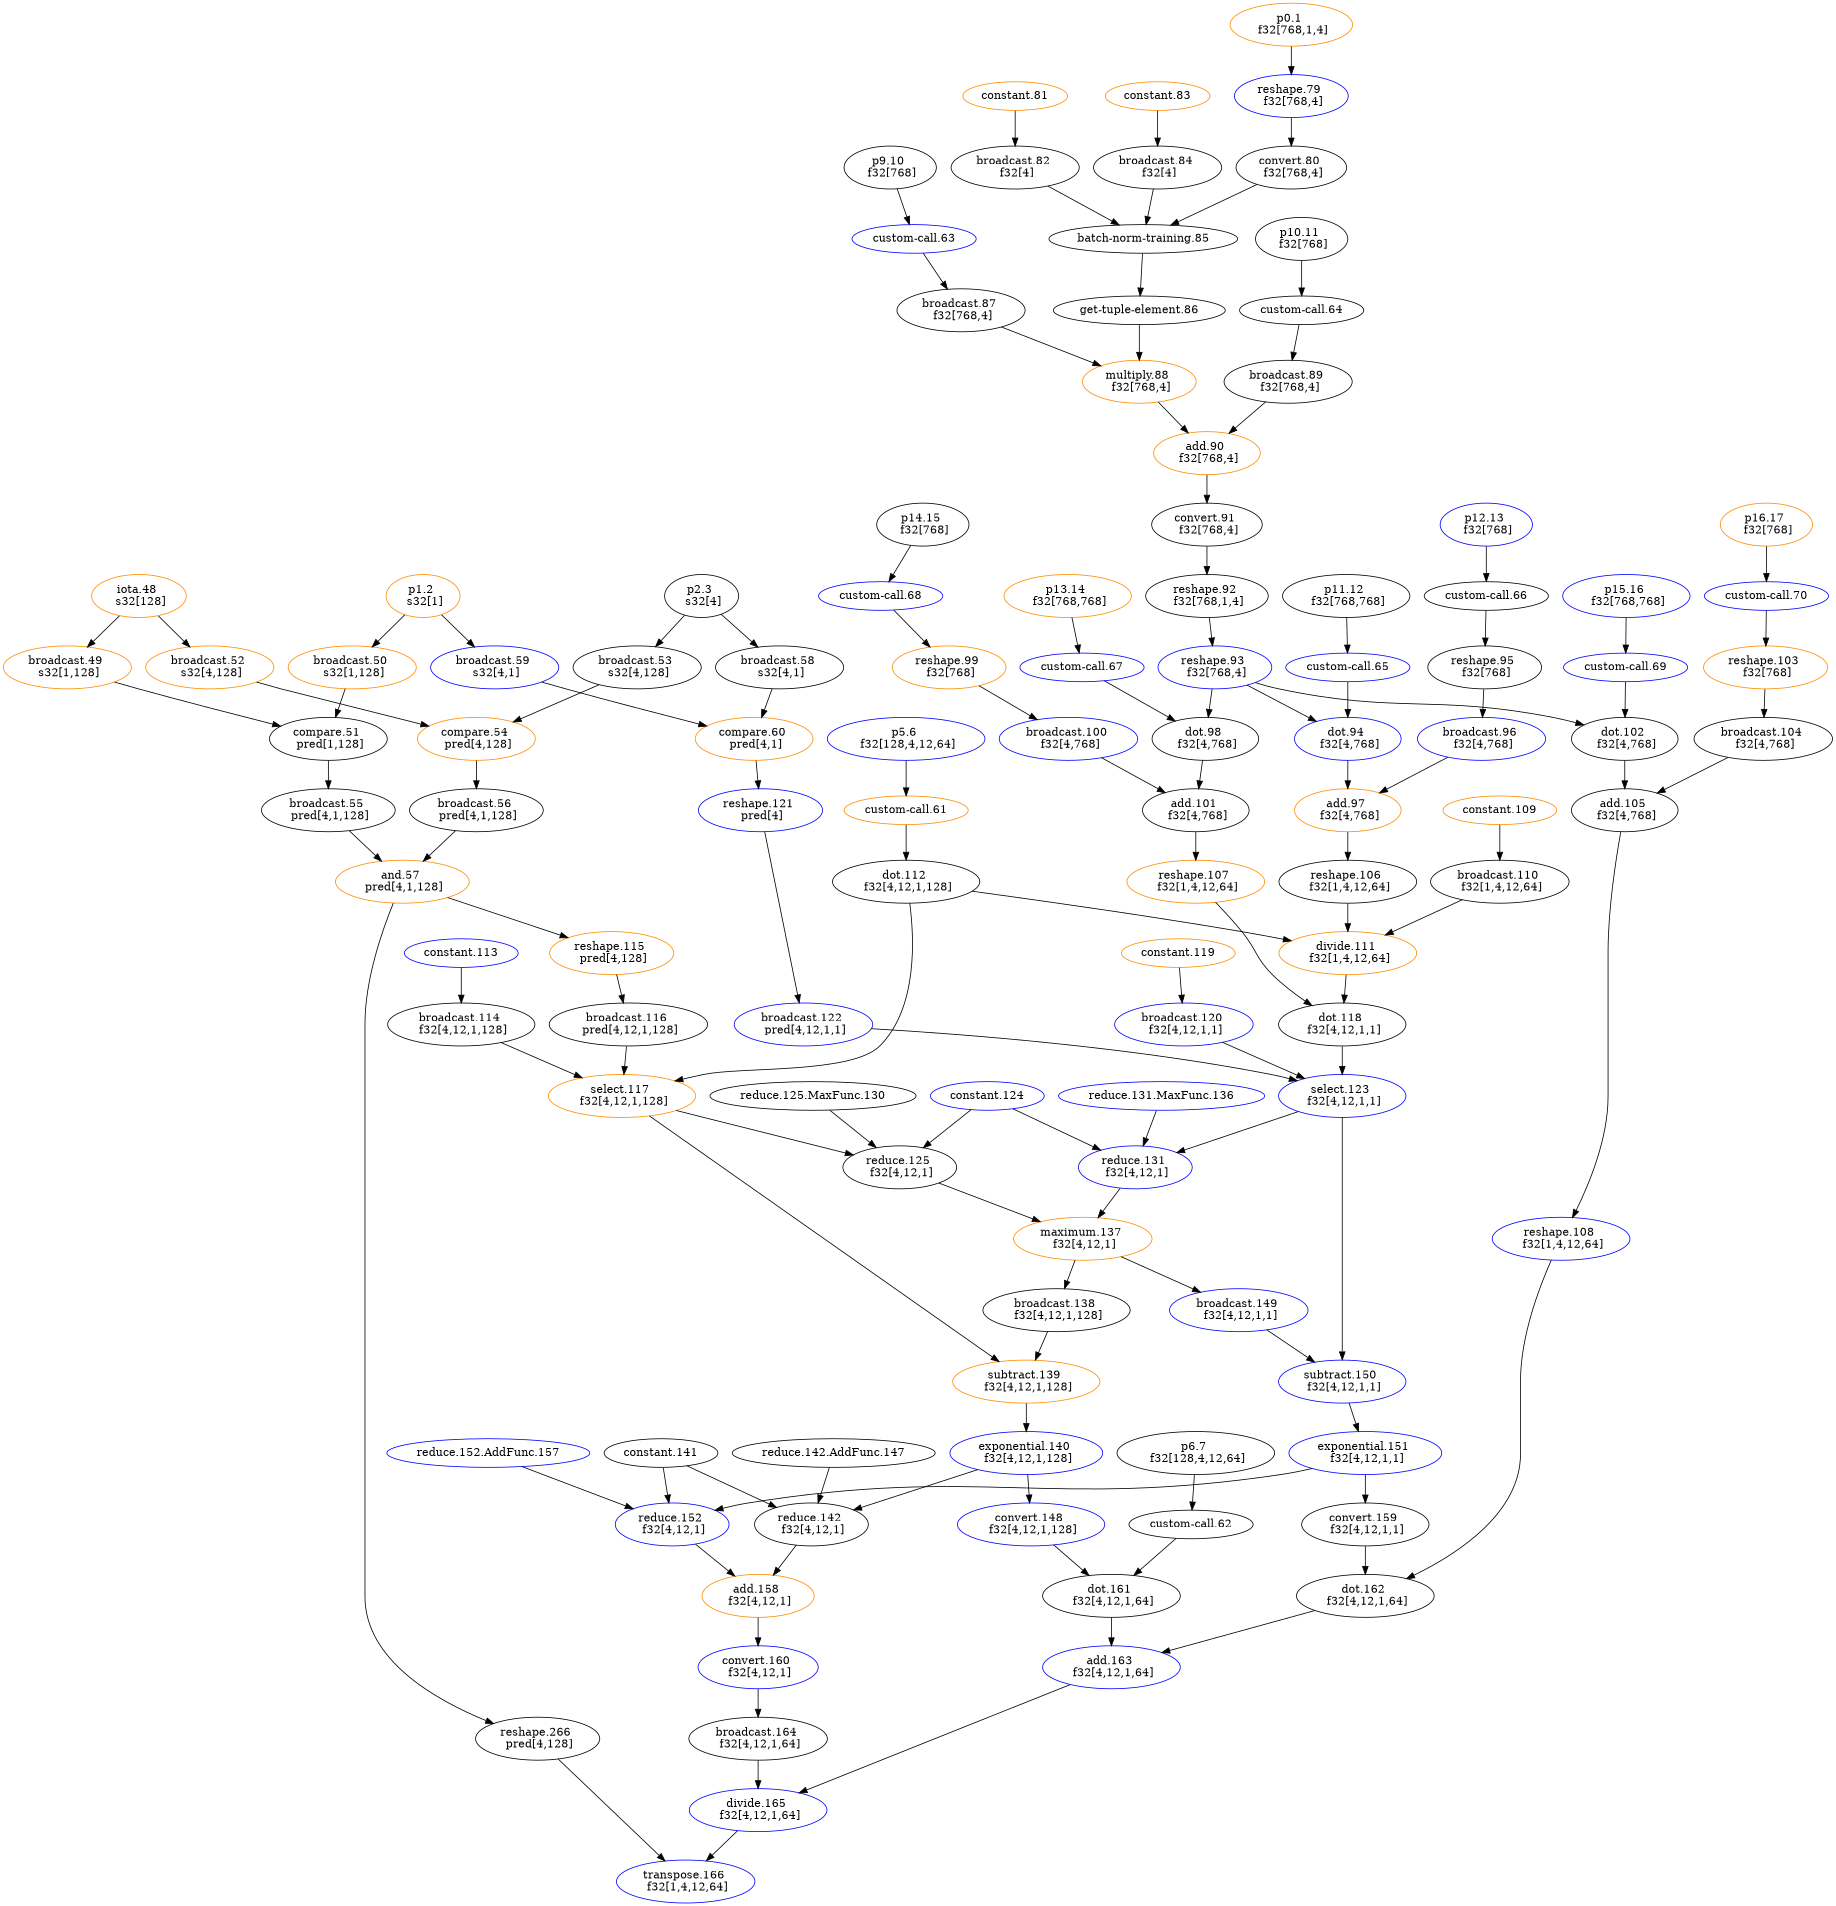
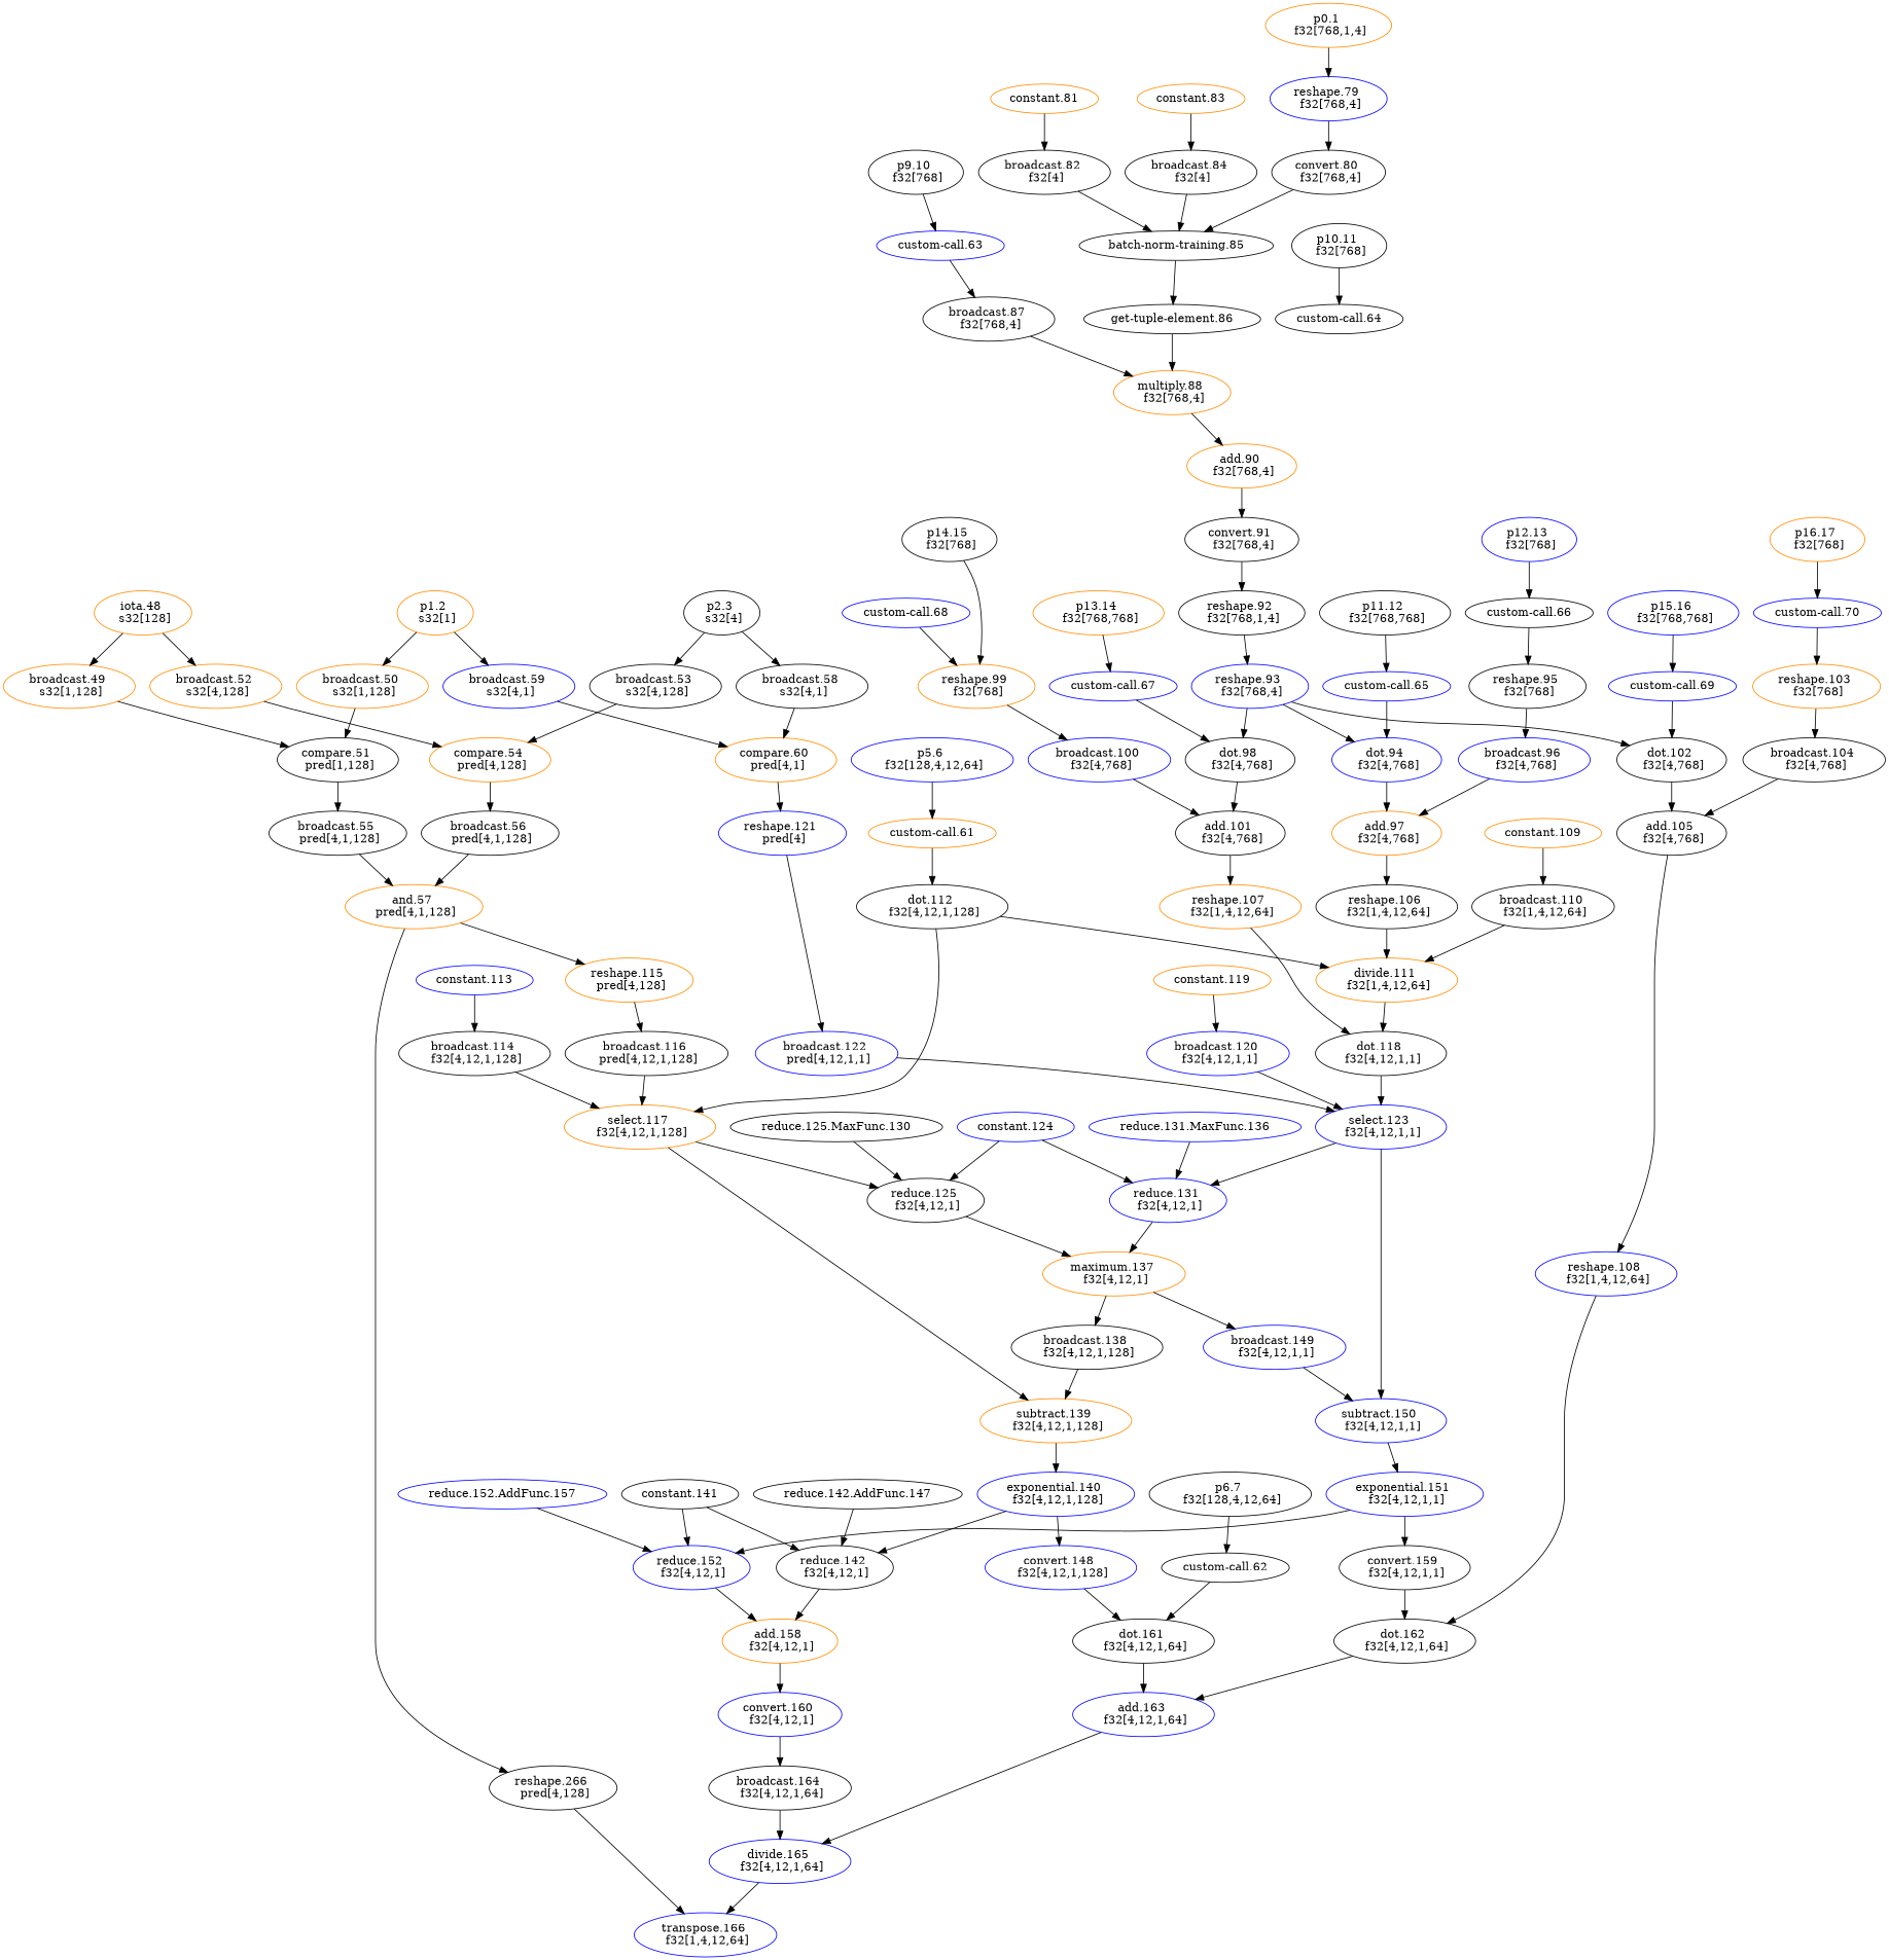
  digraph {
    node [color=black]
    n1 [color=darkorange label="iota.48 \n s32[128]"]
    n2 [color=darkorange label="broadcast.49 \n s32[1,128]"]
    n3 [color=darkorange label="broadcast.52 \n s32[4,128]"]
    n4 [label="compare.51 \n pred[1,128]"]
    n5 [color=darkorange label="compare.54 \n pred[4,128]"]
    n6 [label="broadcast.55 \n pred[4,1,128]"]
    n7 [color=darkorange label="p1.2 \n s32[1]"]
    n8 [color=darkorange label="broadcast.50 \n s32[1,128]"]
    n9 [color=blue label="broadcast.59 \n s32[4,1]"]
    n10 [color=darkorange label="compare.60 \n pred[4,1]"]
    n11 [color=darkorange label="and.57 \n pred[4,1,128]"]
    n12 [label="reshape.266 \n pred[4,128]"]
    n13 [color=darkorange label="reshape.115 \n pred[4,128]"]
    n14 [label="broadcast.56 \n pred[4,1,128]"]
    n15 [label="p2.3 \n s32[4]"]
    n16 [label="broadcast.53 \n s32[4,128]"]
    n17 [label="broadcast.58 \n s32[4,1]"]
    n18 [color=blue label="transpose.166 \n f32[1,4,12,64]"]
    n19 [label="broadcast.116 \n pred[4,12,1,128]"]
    n20 [color=darkorange label="select.117 \n f32[4,12,1,128]"]
    n21 [label="reduce.125 \n f32[4,12,1]"]
    n22 [color=darkorange label="subtract.139 \n f32[4,12,1,128]"]
    n23 [color=darkorange label="p0.1 \n f32[768,1,4]"]
    n24 [color=blue label="reshape.79 \n f32[768,4]"]
    n25 [label="convert.80 \n f32[768,4]"]
    "batch-norm-training.85"
    "get-tuple-element.86"
    n28 [label="broadcast.82 \n f32[4]"]
    n29 [label="broadcast.84 \n f32[4]"]
    n30 [label="p9.10 \n f32[768]"]
    "custom-call.63" [color=blue]
    n32 [label="broadcast.87 \n f32[768,4]"]
    n33 [color=darkorange label="multiply.88 \n f32[768,4]"]
    n34 [color=darkorange label="add.90 \n f32[768,4]"]
    n35 [label="convert.91 \n f32[768,4]"]
    n36 [label="p10.11 \n f32[768]"]
    "custom-call.64"
-   n38 [label="broadcast.89 \n f32[768,4]"]
    n39 [label="reshape.92 \n f32[768,1,4]"]
    n40 [color=blue label="reshape.93 \n f32[768,4]"]
    n41 [color=blue label="dot.94 \n f32[4,768]"]
    n42 [label="dot.98 \n f32[4,768]"]
    n43 [label="dot.102 \n f32[4,768]"]
    n44 [color=darkorange label="add.97 \n f32[4,768]"]
    n45 [label="add.101 \n f32[4,768]"]
    n46 [label="add.105 \n f32[4,768]"]
    n47 [label="p11.12 \n f32[768,768]"]
    "custom-call.65" [color=blue]
    n49 [label="reshape.106 \n f32[1,4,12,64]"]
    n50 [color=blue label="p12.13 \n f32[768]"]
    "custom-call.66"
    n52 [label="reshape.95 \n f32[768]"]
    n53 [color=blue label="broadcast.96 \n f32[4,768]"]
    n54 [color=darkorange label="divide.111 \n f32[1,4,12,64]"]
    n55 [label="dot.118 \n f32[4,12,1,1]"]
    n56 [label="broadcast.110 \n f32[1,4,12,64]"]
    n57 [label="dot.112 \n f32[4,12,1,128]"]
    n58 [color=blue label="select.123 \n f32[4,12,1,1]"]
    n59 [color=blue label="p5.6 \n f32[128,4,12,64]"]
    "custom-call.61" [color=darkorange]
    n61 [label="broadcast.114 \n f32[4,12,1,128]"]
    n62 [color=darkorange label="maximum.137 \n f32[4,12,1]"]
    n63 [color=blue label="exponential.140 \n f32[4,12,1,128]"]
    n64 [label="broadcast.138 \n f32[4,12,1,128]"]
    n65 [color=blue label="broadcast.149 \n f32[4,12,1,1]"]
    n66 [color=blue label="reshape.121 \n pred[4]"]
    n67 [color=blue label="broadcast.122 \n pred[4,12,1,1]"]
    n68 [color=blue label="reduce.131 \n f32[4,12,1]"]
    n69 [color=blue label="subtract.150 \n f32[4,12,1,1]"]
    n70 [color=darkorange label="p13.14 \n f32[768,768]"]
    "custom-call.67" [color=blue]
    n72 [color=darkorange label="reshape.107 \n f32[1,4,12,64]"]
    n73 [label="p14.15 \n f32[768]"]
    "custom-call.68" [color=blue]
    n75 [color=darkorange label="reshape.99 \n f32[768]"]
    n76 [color=blue label="broadcast.100 \n f32[4,768]"]
    n77 [color=blue label="broadcast.120 \n f32[4,12,1,1]"]
    n78 [color=blue label="exponential.151 \n f32[4,12,1,1]"]
    n79 [color=blue label="convert.148 \n f32[4,12,1,128]"]
    n80 [label="reduce.142 \n f32[4,12,1]"]
    n81 [label="dot.161 \n f32[4,12,1,64]"]
    n82 [color=darkorange label="add.158 \n f32[4,12,1]"]
    n83 [color=blue label="add.163 \n f32[4,12,1,64]"]
    n84 [label="p6.7 \n f32[128,4,12,64]"]
    "custom-call.62"
    n86 [color=blue label="divide.165 \n f32[4,12,1,64]"]
    n87 [label="convert.159 \n f32[4,12,1,1]"]
    n88 [color=blue label="reduce.152 \n f32[4,12,1]"]
    n89 [label="dot.162 \n f32[4,12,1,64]"]
    n90 [color=blue label="p15.16 \n f32[768,768]"]
    "custom-call.69" [color=blue]
    n92 [color=blue label="reshape.108 \n f32[1,4,12,64]"]
    n93 [color=darkorange label="p16.17 \n f32[768]"]
    "custom-call.70" [color=blue]
    n95 [color=darkorange label="reshape.103 \n f32[768]"]
    n96 [label="broadcast.104 \n f32[4,768]"]
    n97 [color=blue label="convert.160 \n f32[4,12,1]"]
    n98 [label="broadcast.164 \n f32[4,12,1,64]"]
    "constant.81" [color=darkorange]
    "constant.83" [color=darkorange]
    "constant.109" [color=darkorange]
    "constant.113" [color=blue]
    "constant.124" [color=blue]
    "reduce.125.MaxFunc.130"
    "constant.119" [color=darkorange]
    "reduce.131.MaxFunc.136" [color=blue]
    "constant.141"
    "reduce.142.AddFunc.147"
    "reduce.152.AddFunc.157" [color=blue]
    n1 -> n2
    n1 -> n3
    n2 -> n4
    n3 -> n5
    n4 -> n6
    n5 -> n14
    n6 -> n11
    n7 -> n8
    n7 -> n9
    n8 -> n4
    n9 -> n10
    n10 -> n66
    n11 -> n12
    n11 -> n13
    n12 -> n18
    n13 -> n19
    n14 -> n11
    n15 -> n16
    n15 -> n17
    n16 -> n5
    n17 -> n10
    n19 -> n20
    n20 -> n21
    n20 -> n22
    n21 -> n62
    n22 -> n63
    n23 -> n24
    n24 -> n25
    n25 -> "batch-norm-training.85"
    "batch-norm-training.85" -> "get-tuple-element.86"
    "get-tuple-element.86" -> n33
    n28 -> "batch-norm-training.85"
    n29 -> "batch-norm-training.85"
    n30 -> "custom-call.63"
    "custom-call.63" -> n32
    n32 -> n33
    n33 -> n34
    n34 -> n35
    n35 -> n39
    n36 -> "custom-call.64"
-   "custom-call.64" -> n38
-   n38 -> n34
    n39 -> n40
    n40 -> n41
    n40 -> n42
    n40 -> n43
    n41 -> n44
    n42 -> n45
    n43 -> n46
    n44 -> n49
    n45 -> n72
    n46 -> n92
    n47 -> "custom-call.65"
    "custom-call.65" -> n41
    n49 -> n54
    n50 -> "custom-call.66"
    "custom-call.66" -> n52
    n52 -> n53
    n53 -> n44
    n54 -> n55
    n55 -> n58
    n56 -> n54
    n57 -> n20
    n57 -> n54
    n58 -> n68
    n58 -> n69
    n59 -> "custom-call.61"
    "custom-call.61" -> n57
    n61 -> n20
    n62 -> n64
    n62 -> n65
    n63 -> n79
    n63 -> n80
    n64 -> n22
    n65 -> n69
    n66 -> n67
    n67 -> n58
    n68 -> n62
    n69 -> n78
    n70 -> "custom-call.67"
    "custom-call.67" -> n42
    n72 -> n55
-   n73 -> "custom-call.68"
+   n73 -> n75
    "custom-call.68" -> n75
    n75 -> n76
    n76 -> n45
    n77 -> n58
    n78 -> n87
    n78 -> n88
    n79 -> n81
    n80 -> n82
    n81 -> n83
    n82 -> n97
    n83 -> n86
    n84 -> "custom-call.62"
    "custom-call.62" -> n81
    n86 -> n18
    n87 -> n89
    n88 -> n82
    n89 -> n83
    n90 -> "custom-call.69"
    "custom-call.69" -> n43
    n92 -> n89
    n93 -> "custom-call.70"
    "custom-call.70" -> n95
    n95 -> n96
    n96 -> n46
    n97 -> n98
    n98 -> n86
    "constant.81" -> n28
    "constant.83" -> n29
    "constant.109" -> n56
    "constant.113" -> n61
    "constant.124" -> n21
    "constant.124" -> n68
    "reduce.125.MaxFunc.130" -> n21
    "constant.119" -> n77
    "reduce.131.MaxFunc.136" -> n68
    "constant.141" -> n80
    "constant.141" -> n88
    "reduce.142.AddFunc.147" -> n80
    "reduce.152.AddFunc.157" -> n88
  }
